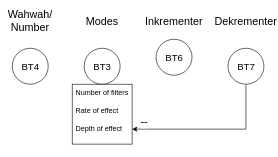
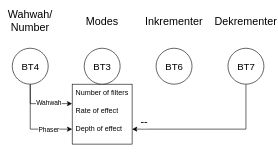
  <mxCell id="0" />
  <mxCell id="1" parent="0" />
  <mxCell id="2" value="" style="whiteSpace=wrap;html=1;aspect=fixed;" vertex="1" parent="1"><mxGeometry x="120" y="140" width="100" height="100" as="geometry" /></mxCell>
+ <mxCell id="3" style="edgeStyle=orthogonalEdgeStyle;rounded=0;orthogonalLoop=1;jettySize=auto;html=1;exitX=0.5;exitY=1;exitDx=0;exitDy=0;entryX=-0.001;entryY=0.082;entryDx=0;entryDy=0;entryPerimeter=0;" edge="1" parent="1" source="7" target="18"><mxGeometry relative="1" as="geometry" /></mxCell>
+ <mxCell id="4" value="Wahwah" style="edgeLabel;html=1;align=center;verticalAlign=middle;resizable=0;points=[];" vertex="1" connectable="0" parent="3"><mxGeometry x="0.053" relative="1" as="geometry"><mxPoint x="9" y="-2" as="offset" /></mxGeometry></mxCell>
+ <mxCell id="5" style="edgeStyle=orthogonalEdgeStyle;rounded=0;orthogonalLoop=1;jettySize=auto;html=1;exitX=0.5;exitY=1;exitDx=0;exitDy=0;entryX=0;entryY=0.5;entryDx=0;entryDy=0;" edge="1" parent="1" source="7" target="17"><mxGeometry relative="1" as="geometry" /></mxCell>
+ <mxCell id="6" value="Phaser" style="edgeLabel;html=1;align=center;verticalAlign=middle;resizable=0;points=[];" vertex="1" connectable="0" parent="5"><mxGeometry x="0.365" y="1" relative="1" as="geometry"><mxPoint x="6" y="1" as="offset" /></mxGeometry></mxCell>
  <mxCell id="7" value="BT4" style="shape=ellipse;html=1;fontSize=16;align=center;" vertex="1" parent="1"><mxGeometry x="20" y="80" width="60" height="60" as="geometry" /></mxCell>
  <mxCell id="8" value="BT3" style="shape=ellipse;html=1;fontSize=16;align=center;" vertex="1" parent="1"><mxGeometry x="140" y="80" width="60" height="60" as="geometry" /></mxCell>
- <mxCell id="9" value="BT6" style="shape=ellipse;html=1;fontSize=16;align=center;" vertex="1" parent="1"><mxGeometry x="260" y="65" width="60" height="60" as="geometry" /></mxCell>
+ <mxCell id="9" value="BT6" style="shape=ellipse;html=1;fontSize=16;align=center;" vertex="1" parent="1"><mxGeometry x="260" y="80" width="60" height="60" as="geometry" /></mxCell>
  <mxCell id="10" style="edgeStyle=orthogonalEdgeStyle;rounded=0;orthogonalLoop=1;jettySize=auto;html=1;exitX=0.5;exitY=1;exitDx=0;exitDy=0;entryX=1;entryY=0.75;entryDx=0;entryDy=0;" edge="1" parent="1" source="12" target="2"><mxGeometry relative="1" as="geometry" /></mxCell>
  <mxCell id="11" value="--" style="edgeLabel;html=1;align=center;verticalAlign=middle;resizable=0;points=[];fontSize=18;" vertex="1" connectable="0" parent="10"><mxGeometry x="0.515" y="-2" relative="1" as="geometry"><mxPoint x="-45" y="-11" as="offset" /></mxGeometry></mxCell>
  <mxCell id="12" value="BT7" style="shape=ellipse;html=1;fontSize=16;align=center;" vertex="1" parent="1"><mxGeometry x="380" y="80" width="60" height="60" as="geometry" /></mxCell>
  <mxCell id="13" value="Wahwah/&lt;br style=&quot;font-size: 18px;&quot;&gt;Number" style="text;html=1;strokeColor=none;fillColor=none;align=center;verticalAlign=middle;whiteSpace=wrap;rounded=0;fontSize=18;" vertex="1" parent="1"><mxGeometry x="20" y="20" width="60" height="30" as="geometry" /></mxCell>
  <mxCell id="14" value="Modes" style="text;html=1;strokeColor=none;fillColor=none;align=center;verticalAlign=middle;whiteSpace=wrap;rounded=0;fontSize=18;" vertex="1" parent="1"><mxGeometry x="140" y="20" width="60" height="30" as="geometry" /></mxCell>
  <mxCell id="15" value="Inkrementer" style="text;html=1;strokeColor=none;fillColor=none;align=center;verticalAlign=middle;whiteSpace=wrap;rounded=0;fontSize=18;" vertex="1" parent="1"><mxGeometry x="260" y="20" width="60" height="30" as="geometry" /></mxCell>
  <mxCell id="16" value="Dekrementer" style="text;html=1;strokeColor=none;fillColor=none;align=center;verticalAlign=middle;whiteSpace=wrap;rounded=0;fontSize=18;" vertex="1" parent="1"><mxGeometry x="380" y="20" width="60" height="30" as="geometry" /></mxCell>
  <mxCell id="17" value="Depth of effect" style="text;strokeColor=none;fillColor=none;align=left;verticalAlign=middle;spacingLeft=4;spacingRight=4;overflow=hidden;points=[[0,0.5],[1,0.5]];portConstraint=eastwest;rotatable=0;whiteSpace=wrap;html=1;" vertex="1" parent="1"><mxGeometry x="120" y="200" width="100" height="30" as="geometry" /></mxCell>
  <mxCell id="18" value="Rate of effect" style="text;strokeColor=none;fillColor=none;align=left;verticalAlign=middle;spacingLeft=4;spacingRight=4;overflow=hidden;points=[[0,0.5],[1,0.5]];portConstraint=eastwest;rotatable=0;whiteSpace=wrap;html=1;" vertex="1" parent="1"><mxGeometry x="120" y="170" width="100" height="30" as="geometry" /></mxCell>
  <mxCell id="19" value="Number of filters" style="text;strokeColor=none;fillColor=none;align=left;verticalAlign=middle;spacingLeft=4;spacingRight=4;overflow=hidden;points=[[0,0.5],[1,0.5]];portConstraint=eastwest;rotatable=0;whiteSpace=wrap;html=1;" vertex="1" parent="1"><mxGeometry x="120" y="140" width="100" height="30" as="geometry" /></mxCell>
